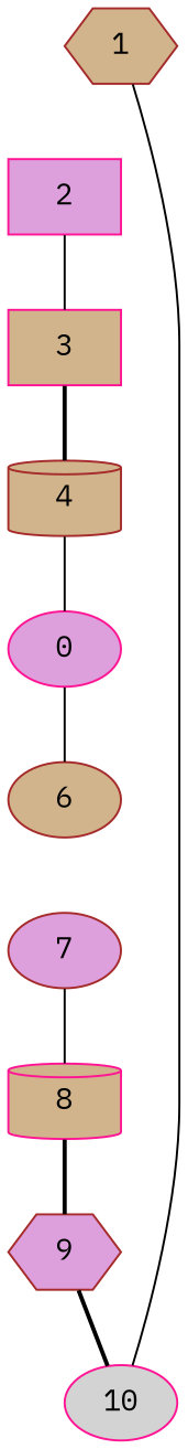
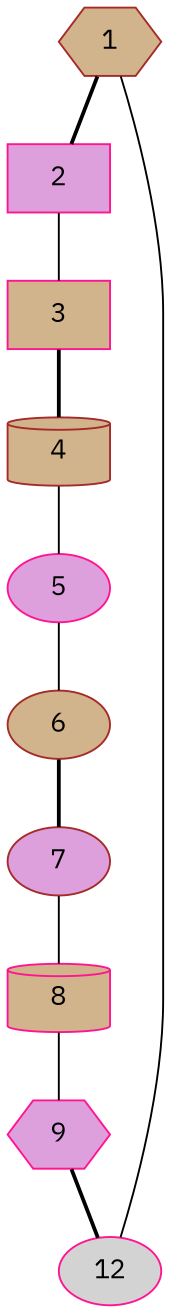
  strict graph {
    fontname="IBM Plex Mono"
    node [color=brown fillcolor=tan fontname="IBM Plex Mono" shape=ellipse style=filled]
    edge [fontname="IBM Plex Mono" style=bold]
    1 [shape=hexagon]
    2 [color=deeppink fillcolor=plum shape=box]
-   10 [color=deeppink fillcolor=lightgrey]
+   10 [color=deeppink fillcolor=lightgrey label=12]
    3 [color=deeppink shape=box]
    4 [shape=cylinder]
-   5 [color=deeppink fillcolor=plum label=0]
+   5 [color=deeppink fillcolor=plum]
    6
    7 [fillcolor=plum]
    8 [color=deeppink shape=cylinder]
-   9 [fillcolor=plum shape=hexagon]
+   9 [color=deeppink fillcolor=plum shape=hexagon]
+   1 -- 2
    1 -- 10 [style=solid]
    2 -- 3 [style=solid]
    3 -- 4
    4 -- 5 [style=solid]
    5 -- 6 [style=solid]
+   6 -- 7
    7 -- 8 [style=solid]
-   8 -- 9
+   8 -- 9 [style=solid]
    9 -- 10
  }
